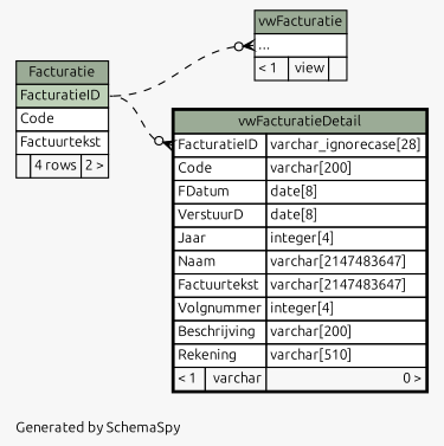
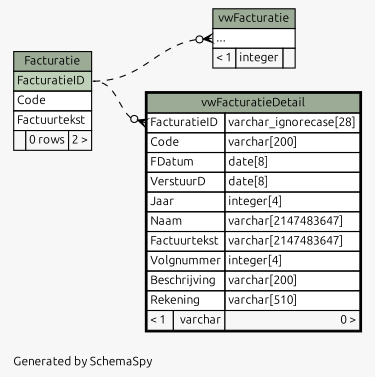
  digraph {
    bgcolor="#f7f7f7"
    fontname=Ubuntu
    fontsize=11
    label="\nGenerated by SchemaSpy"
    labeljust=l
    nodesep=0.18
    rankdir=RL
    ranksep=0.46
    node [fontname=Ubuntu fontsize=11 shape=plaintext]
    edge [arrowhead=none arrowsize=0.8 arrowtail=crowodot dir=back fontname=Ubuntu headport="FacturatieID:e" style=dashed]
-   n1 [label=<     <TABLE BORDER="0" CELLBORDER="1" CELLSPACING="0" BGCOLOR="#ffffff">       <TR><TD COLSPAN="3" BGCOLOR="#9bab96" ALIGN="CENTER">vwFacturatie</TD></TR>       <TR><TD PORT="elipses" COLSPAN="3" ALIGN="LEFT">...</TD></TR>       <TR><TD ALIGN="LEFT" BGCOLOR="#f7f7f7">&lt; 1</TD><TD ALIGN="RIGHT" BGCOLOR="#f7f7f7">view</TD><TD ALIGN="RIGHT" BGCOLOR="#f7f7f7">  </TD></TR>     </TABLE>>]
-   n2 [label=<     <TABLE BORDER="0" CELLBORDER="1" CELLSPACING="0" BGCOLOR="#ffffff">       <TR><TD COLSPAN="3" BGCOLOR="#9bab96" ALIGN="CENTER">Facturatie</TD></TR>       <TR><TD PORT="FacturatieID" COLSPAN="3" BGCOLOR="#bed1b8" ALIGN="LEFT">FacturatieID</TD></TR>       <TR><TD PORT="Code" COLSPAN="3" ALIGN="LEFT">Code</TD></TR>       <TR><TD PORT="Factuurtekst" COLSPAN="3" ALIGN="LEFT">Factuurtekst</TD></TR>       <TR><TD ALIGN="LEFT" BGCOLOR="#f7f7f7">  </TD><TD ALIGN="RIGHT" BGCOLOR="#f7f7f7">4 rows</TD><TD ALIGN="RIGHT" BGCOLOR="#f7f7f7">2 &gt;</TD></TR>     </TABLE>>]
+   n1 [label=<     <TABLE BORDER="0" CELLBORDER="1" CELLSPACING="0" BGCOLOR="#ffffff">       <TR><TD COLSPAN="3" BGCOLOR="#9bab96" ALIGN="CENTER">vwFacturatie</TD></TR>       <TR><TD PORT="elipses" COLSPAN="3" ALIGN="LEFT">...</TD></TR>       <TR><TD ALIGN="LEFT" BGCOLOR="#f7f7f7">&lt; 1</TD><TD ALIGN="RIGHT" BGCOLOR="#f7f7f7">integer</TD><TD ALIGN="RIGHT" BGCOLOR="#f7f7f7">  </TD></TR>     </TABLE>>]
+   n2 [label=<     <TABLE BORDER="0" CELLBORDER="1" CELLSPACING="0" BGCOLOR="#ffffff">       <TR><TD COLSPAN="3" BGCOLOR="#9bab96" ALIGN="CENTER">Facturatie</TD></TR>       <TR><TD PORT="FacturatieID" COLSPAN="3" BGCOLOR="#bed1b8" ALIGN="LEFT">FacturatieID</TD></TR>       <TR><TD PORT="Code" COLSPAN="3" ALIGN="LEFT">Code</TD></TR>       <TR><TD PORT="Factuurtekst" COLSPAN="3" ALIGN="LEFT">Factuurtekst</TD></TR>       <TR><TD ALIGN="LEFT" BGCOLOR="#f7f7f7">  </TD><TD ALIGN="RIGHT" BGCOLOR="#f7f7f7">0 rows</TD><TD ALIGN="RIGHT" BGCOLOR="#f7f7f7">2 &gt;</TD></TR>     </TABLE>>]
    n3 [label=<     <TABLE BORDER="2" CELLBORDER="1" CELLSPACING="0" BGCOLOR="#ffffff">       <TR><TD COLSPAN="3" BGCOLOR="#9bab96" ALIGN="CENTER">vwFacturatieDetail</TD></TR>       <TR><TD PORT="FacturatieID" COLSPAN="2" ALIGN="LEFT">FacturatieID</TD><TD PORT="FacturatieID.type" ALIGN="LEFT">varchar_ignorecase[28]</TD></TR>       <TR><TD PORT="Code" COLSPAN="2" ALIGN="LEFT">Code</TD><TD PORT="Code.type" ALIGN="LEFT">varchar[200]</TD></TR>       <TR><TD PORT="FDatum" COLSPAN="2" ALIGN="LEFT">FDatum</TD><TD PORT="FDatum.type" ALIGN="LEFT">date[8]</TD></TR>       <TR><TD PORT="VerstuurD" COLSPAN="2" ALIGN="LEFT">VerstuurD</TD><TD PORT="VerstuurD.type" ALIGN="LEFT">date[8]</TD></TR>       <TR><TD PORT="Jaar" COLSPAN="2" ALIGN="LEFT">Jaar</TD><TD PORT="Jaar.type" ALIGN="LEFT">integer[4]</TD></TR>       <TR><TD PORT="Naam" COLSPAN="2" ALIGN="LEFT">Naam</TD><TD PORT="Naam.type" ALIGN="LEFT">varchar[2147483647]</TD></TR>       <TR><TD PORT="Factuurtekst" COLSPAN="2" ALIGN="LEFT">Factuurtekst</TD><TD PORT="Factuurtekst.type" ALIGN="LEFT">varchar[2147483647]</TD></TR>       <TR><TD PORT="Volgnummer" COLSPAN="2" ALIGN="LEFT">Volgnummer</TD><TD PORT="Volgnummer.type" ALIGN="LEFT">integer[4]</TD></TR>       <TR><TD PORT="Beschrijving" COLSPAN="2" ALIGN="LEFT">Beschrijving</TD><TD PORT="Beschrijving.type" ALIGN="LEFT">varchar[200]</TD></TR>       <TR><TD PORT="Rekening" COLSPAN="2" ALIGN="LEFT">Rekening</TD><TD PORT="Rekening.type" ALIGN="LEFT">varchar[510]</TD></TR>       <TR><TD ALIGN="LEFT" BGCOLOR="#f7f7f7">&lt; 1</TD><TD ALIGN="RIGHT" BGCOLOR="#f7f7f7">varchar</TD><TD ALIGN="RIGHT" BGCOLOR="#f7f7f7">0 &gt;</TD></TR>     </TABLE>>]
    n1 -> n2 [tailport="elipses:w"]
    n3 -> n2 [tailport="FacturatieID:w"]
  }
